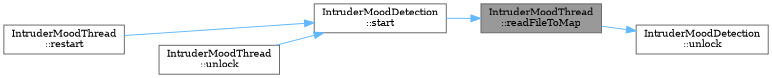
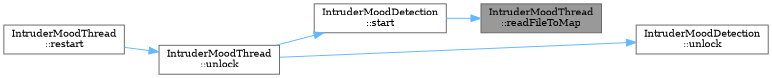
  digraph {
    fontname="DejaVu Serif"
    rankdir=RL
    node [color=grey40 fillcolor=white fontname="DejaVu Serif" fontsize=10 shape=box style=filled]
    edge [color=steelblue1 dir=back fontname="DejaVu Serif" fontsize=10 labelfontname=Helvetica labelfontsize=10 style=solid]
    n1 [color=gray40 fillcolor=grey60 fontcolor=black height=0.2 label="IntruderMoodThread\l::readFileToMap" width=0.4]
    n2 [height=0.2 label="IntruderMoodDetection\l::start" width=0.4]
    n3 [height=0.2 label="IntruderMoodThread\l::restart" width=0.4]
    n4 [height=0.2 label="IntruderMoodThread\l::unlock" width=0.4]
    n5 [height=0.2 label="IntruderMoodDetection\l::unlock" width=0.4]
    n1 -> n2
-   n2 -> n3
+   n4 -> n3
    n2 -> n4
-   n5 -> n1
+   n5 -> n4
  }
